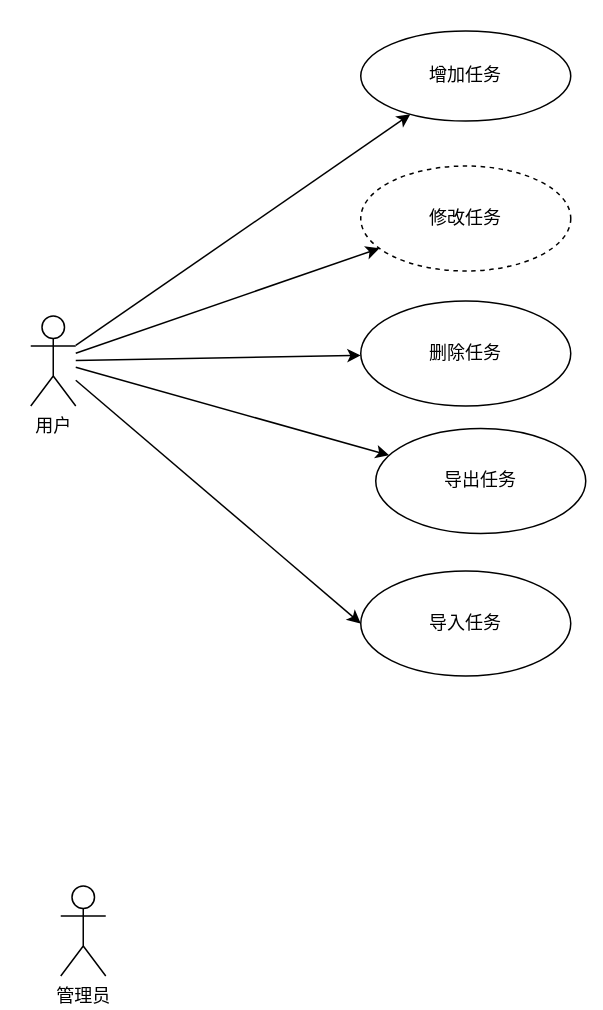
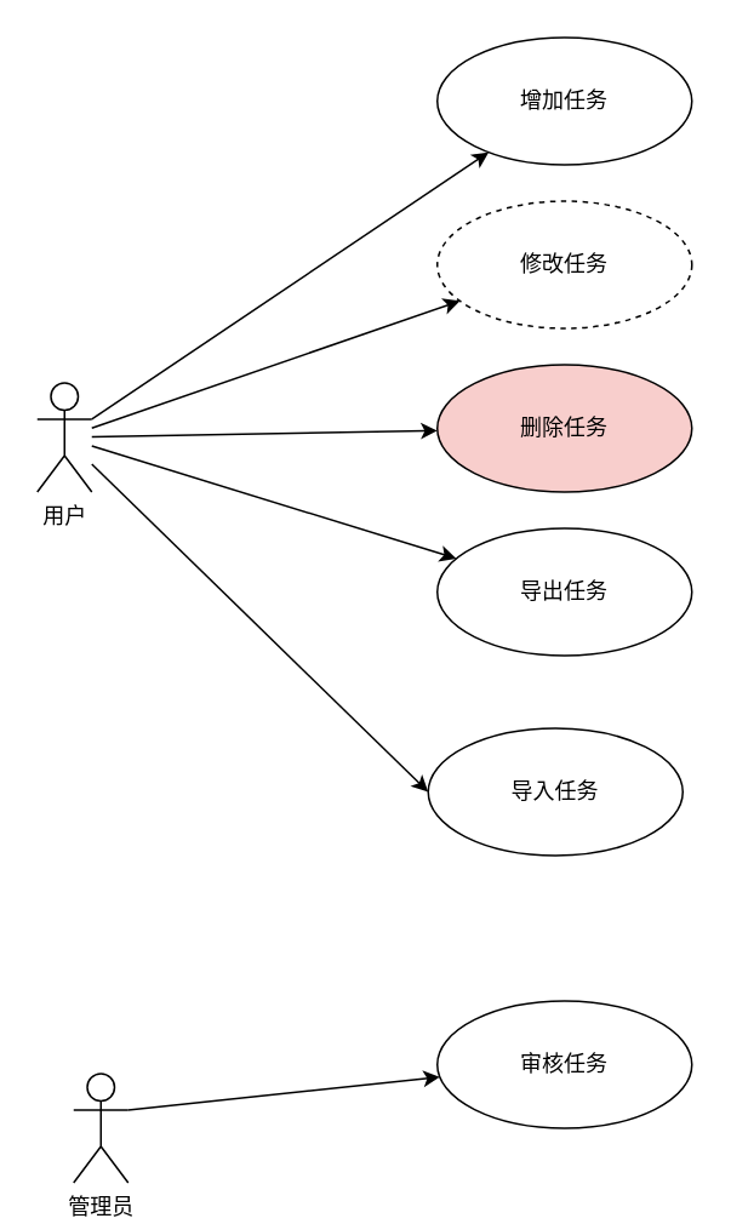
  <mxCell id="0" />
  <mxCell id="1" parent="0" />
  <mxCell id="2" style="rounded=0;orthogonalLoop=1;jettySize=auto;html=1;" edge="1" parent="1" source="7" target="8"><mxGeometry relative="1" as="geometry" /></mxCell>
  <mxCell id="3" style="edgeStyle=none;rounded=0;orthogonalLoop=1;jettySize=auto;html=1;" edge="1" parent="1" source="7" target="9"><mxGeometry relative="1" as="geometry" /></mxCell>
  <mxCell id="4" style="edgeStyle=none;rounded=0;orthogonalLoop=1;jettySize=auto;html=1;" edge="1" parent="1" source="7" target="10"><mxGeometry relative="1" as="geometry" /></mxCell>
  <mxCell id="5" style="edgeStyle=none;rounded=0;orthogonalLoop=1;jettySize=auto;html=1;" edge="1" parent="1" source="7" target="11"><mxGeometry relative="1" as="geometry" /></mxCell>
  <mxCell id="6" style="edgeStyle=none;rounded=0;orthogonalLoop=1;jettySize=auto;html=1;entryX=0;entryY=0.5;entryDx=0;entryDy=0;" edge="1" parent="1" source="7" target="12"><mxGeometry relative="1" as="geometry" /></mxCell>
  <mxCell id="7" value="用户" style="shape=umlActor;verticalLabelPosition=bottom;verticalAlign=top;html=1;" vertex="1" parent="1"><mxGeometry x="20" y="210" width="30" height="60" as="geometry" /></mxCell>
- <mxCell id="8" value="增加任务" style="ellipse;whiteSpace=wrap;html=1;" vertex="1" parent="1"><mxGeometry x="240" y="20" width="140" height="60" as="geometry" /></mxCell>
+ <mxCell id="8" value="增加任务" style="ellipse;whiteSpace=wrap;html=1;" vertex="1" parent="1"><mxGeometry x="240" y="20" width="140" height="70" as="geometry" /></mxCell>
  <mxCell id="9" value="修改任务" style="ellipse;whiteSpace=wrap;html=1;dashed=1;" vertex="1" parent="1"><mxGeometry x="240" y="110" width="140" height="70" as="geometry" /></mxCell>
- <mxCell id="10" value="删除任务" style="ellipse;whiteSpace=wrap;html=1;" vertex="1" parent="1"><mxGeometry x="240" y="200" width="140" height="70" as="geometry" /></mxCell>
- <mxCell id="11" value="导出任务" style="ellipse;whiteSpace=wrap;html=1;" vertex="1" parent="1"><mxGeometry x="250" y="285" width="140" height="70" as="geometry" /></mxCell>
- <mxCell id="12" value="导入任务" style="ellipse;whiteSpace=wrap;html=1;" vertex="1" parent="1"><mxGeometry x="240" y="380" width="140" height="70" as="geometry" /></mxCell>
+ <mxCell id="10" value="删除任务" style="ellipse;whiteSpace=wrap;html=1;fillColor=#f8cecc;" vertex="1" parent="1"><mxGeometry x="240" y="200" width="140" height="70" as="geometry" /></mxCell>
+ <mxCell id="11" value="导出任务" style="ellipse;whiteSpace=wrap;html=1;" vertex="1" parent="1"><mxGeometry x="240" y="290" width="140" height="70" as="geometry" /></mxCell>
+ <mxCell id="12" value="导入任务" style="ellipse;whiteSpace=wrap;html=1;" vertex="1" parent="1"><mxGeometry x="235" y="400" width="140" height="70" as="geometry" /></mxCell>
+ <mxCell id="13" style="edgeStyle=none;rounded=0;orthogonalLoop=1;jettySize=auto;html=1;exitX=1;exitY=0.333;exitDx=0;exitDy=0;exitPerimeter=0;" edge="1" parent="1" source="14" target="15"><mxGeometry relative="1" as="geometry" /></mxCell>
  <mxCell id="14" value="管理员" style="shape=umlActor;verticalLabelPosition=bottom;verticalAlign=top;html=1;" vertex="1" parent="1"><mxGeometry x="40" y="590" width="30" height="60" as="geometry" /></mxCell>
+ <mxCell id="15" value="审核任务" style="ellipse;whiteSpace=wrap;html=1;" vertex="1" parent="1"><mxGeometry x="240" y="550" width="140" height="70" as="geometry" /></mxCell>
